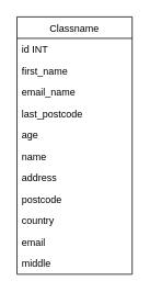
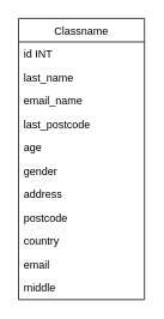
  <mxCell id="0" />
  <mxCell id="1" parent="0" />
  <mxCell id="2" value="Classname" style="swimlane;fontStyle=0;childLayout=stackLayout;horizontal=1;startSize=26;fillColor=none;horizontalStack=0;resizeParent=1;resizeParentMax=0;resizeLast=0;collapsible=1;marginBottom=0;" vertex="1" parent="1"><mxGeometry x="20" y="20" width="140" height="312" as="geometry" /></mxCell>
  <mxCell id="3" value="id INT" style="text;strokeColor=none;fillColor=none;align=left;verticalAlign=top;spacingLeft=4;spacingRight=4;overflow=hidden;rotatable=0;points=[[0,0.5],[1,0.5]];portConstraint=eastwest;" vertex="1" parent="2"><mxGeometry y="26" width="140" height="26" as="geometry" /></mxCell>
- <mxCell id="4" value="first_name" style="text;strokeColor=none;fillColor=none;align=left;verticalAlign=top;spacingLeft=4;spacingRight=4;overflow=hidden;rotatable=0;points=[[0,0.5],[1,0.5]];portConstraint=eastwest;" vertex="1" parent="2"><mxGeometry y="52" width="140" height="26" as="geometry" /></mxCell>
+ <mxCell id="4" value="last_name" style="text;strokeColor=none;fillColor=none;align=left;verticalAlign=top;spacingLeft=4;spacingRight=4;overflow=hidden;rotatable=0;points=[[0,0.5],[1,0.5]];portConstraint=eastwest;" vertex="1" parent="2"><mxGeometry y="52" width="140" height="26" as="geometry" /></mxCell>
  <mxCell id="5" value="email_name" style="text;strokeColor=none;fillColor=none;align=left;verticalAlign=top;spacingLeft=4;spacingRight=4;overflow=hidden;rotatable=0;points=[[0,0.5],[1,0.5]];portConstraint=eastwest;" vertex="1" parent="2"><mxGeometry y="78" width="140" height="26" as="geometry" /></mxCell>
  <mxCell id="6" value="last_postcode" style="text;strokeColor=none;fillColor=none;align=left;verticalAlign=top;spacingLeft=4;spacingRight=4;overflow=hidden;rotatable=0;points=[[0,0.5],[1,0.5]];portConstraint=eastwest;" vertex="1" parent="2"><mxGeometry y="104" width="140" height="26" as="geometry" /></mxCell>
  <mxCell id="7" value="age" style="text;strokeColor=none;fillColor=none;align=left;verticalAlign=top;spacingLeft=4;spacingRight=4;overflow=hidden;rotatable=0;points=[[0,0.5],[1,0.5]];portConstraint=eastwest;" vertex="1" parent="2"><mxGeometry y="130" width="140" height="26" as="geometry" /></mxCell>
- <mxCell id="8" value="name" style="text;strokeColor=none;fillColor=none;align=left;verticalAlign=top;spacingLeft=4;spacingRight=4;overflow=hidden;rotatable=0;points=[[0,0.5],[1,0.5]];portConstraint=eastwest;" vertex="1" parent="2"><mxGeometry y="156" width="140" height="26" as="geometry" /></mxCell>
+ <mxCell id="8" value="gender" style="text;strokeColor=none;fillColor=none;align=left;verticalAlign=top;spacingLeft=4;spacingRight=4;overflow=hidden;rotatable=0;points=[[0,0.5],[1,0.5]];portConstraint=eastwest;" vertex="1" parent="2"><mxGeometry y="156" width="140" height="26" as="geometry" /></mxCell>
  <mxCell id="9" value="address" style="text;strokeColor=none;fillColor=none;align=left;verticalAlign=top;spacingLeft=4;spacingRight=4;overflow=hidden;rotatable=0;points=[[0,0.5],[1,0.5]];portConstraint=eastwest;" vertex="1" parent="2"><mxGeometry y="182" width="140" height="26" as="geometry" /></mxCell>
  <mxCell id="10" value="postcode" style="text;strokeColor=none;fillColor=none;align=left;verticalAlign=top;spacingLeft=4;spacingRight=4;overflow=hidden;rotatable=0;points=[[0,0.5],[1,0.5]];portConstraint=eastwest;" vertex="1" parent="2"><mxGeometry y="208" width="140" height="26" as="geometry" /></mxCell>
  <mxCell id="11" value="country " style="text;strokeColor=none;fillColor=none;align=left;verticalAlign=top;spacingLeft=4;spacingRight=4;overflow=hidden;rotatable=0;points=[[0,0.5],[1,0.5]];portConstraint=eastwest;" vertex="1" parent="2"><mxGeometry y="234" width="140" height="26" as="geometry" /></mxCell>
  <mxCell id="12" value="email" style="text;strokeColor=none;fillColor=none;align=left;verticalAlign=top;spacingLeft=4;spacingRight=4;overflow=hidden;rotatable=0;points=[[0,0.5],[1,0.5]];portConstraint=eastwest;" vertex="1" parent="2"><mxGeometry y="260" width="140" height="26" as="geometry" /></mxCell>
  <mxCell id="13" value="middle" style="text;strokeColor=none;fillColor=none;align=left;verticalAlign=top;spacingLeft=4;spacingRight=4;overflow=hidden;rotatable=0;points=[[0,0.5],[1,0.5]];portConstraint=eastwest;" vertex="1" parent="2"><mxGeometry y="286" width="140" height="26" as="geometry" /></mxCell>
